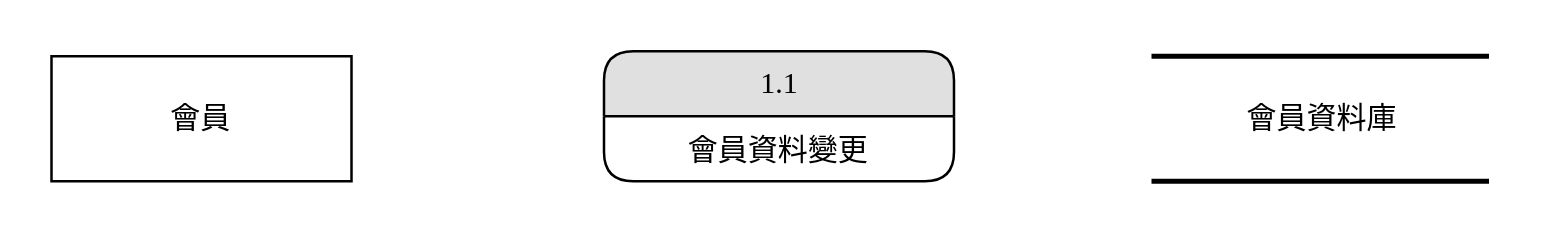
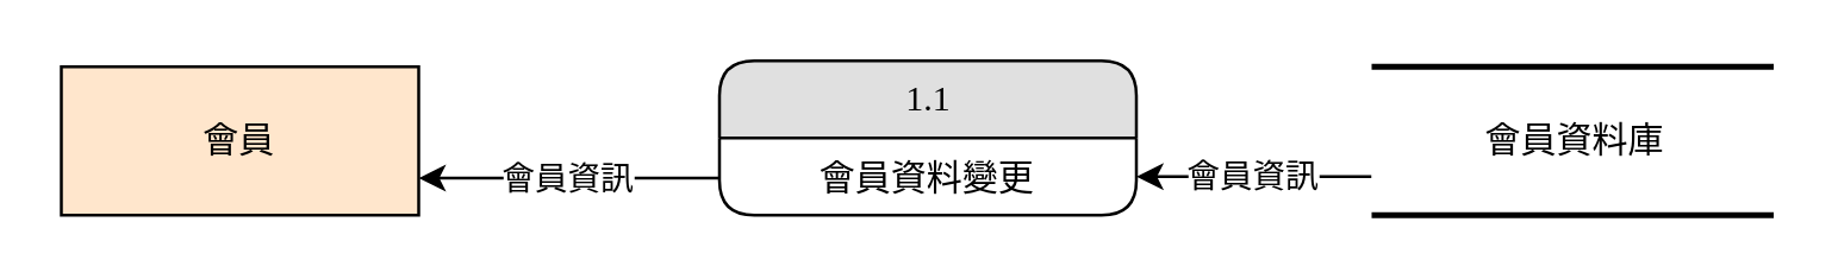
  <mxCell id="0" />
  <mxCell id="1" parent="0" />
+ <mxCell id="2" value="會員資訊" style="edgeStyle=orthogonalEdgeStyle;rounded=0;orthogonalLoop=1;jettySize=auto;html=1;entryX=1;entryY=0.5;entryDx=0;entryDy=0;" parent="1" source="3" target="7" edge="1"><mxGeometry relative="1" as="geometry"><Array as="points"><mxPoint x="461" y="59" /><mxPoint x="461" y="59" /></Array></mxGeometry></mxCell>
  <mxCell id="3" value="會員資料庫" style="html=1;rounded=0;shadow=0;comic=0;labelBackgroundColor=none;strokeWidth=2;fontFamily=Verdana;fontSize=12;align=center;shape=mxgraph.ios7ui.horLines;" parent="1" vertex="1"><mxGeometry x="460" y="22" width="135" height="50" as="geometry" /></mxCell>
- <mxCell id="4" value="會員" style="whiteSpace=wrap;html=1;rounded=0;shadow=0;comic=0;labelBackgroundColor=none;strokeWidth=1;fontFamily=Verdana;fontSize=12;align=center;" parent="1" vertex="1"><mxGeometry x="20" y="22" width="120" height="50" as="geometry" /></mxCell>
+ <mxCell id="4" value="會員" style="whiteSpace=wrap;html=1;rounded=0;shadow=0;comic=0;labelBackgroundColor=none;strokeWidth=1;fontFamily=Verdana;fontSize=12;align=center;fillColor=#ffe6cc;" parent="1" vertex="1"><mxGeometry x="20" y="22" width="120" height="50" as="geometry" /></mxCell>
+ <mxCell id="5" value="會員資訊" style="edgeStyle=orthogonalEdgeStyle;rounded=0;orthogonalLoop=1;jettySize=auto;html=1;entryX=1;entryY=0.75;entryDx=0;entryDy=0;" parent="1" source="7" target="4" edge="1"><mxGeometry relative="1" as="geometry"><Array as="points"><mxPoint x="141" y="60" /><mxPoint x="141" y="60" /></Array></mxGeometry></mxCell>
  <mxCell id="6" value="1.1" style="swimlane;html=1;fontStyle=0;childLayout=stackLayout;horizontal=1;startSize=26;fillColor=#e0e0e0;horizontalStack=0;resizeParent=1;resizeLast=0;collapsible=1;marginBottom=0;swimlaneFillColor=#ffffff;align=center;rounded=1;shadow=0;comic=0;labelBackgroundColor=none;strokeWidth=1;fontFamily=Verdana;fontSize=12" parent="1" vertex="1"><mxGeometry x="241" y="20" width="140" height="52" as="geometry" /></mxCell>
  <mxCell id="7" value="會員資料變更" style="text;html=1;strokeColor=none;fillColor=none;spacingLeft=4;spacingRight=4;whiteSpace=wrap;overflow=hidden;rotatable=0;points=[[0,0.5],[1,0.5]];portConstraint=eastwest;align=center;" parent="6" vertex="1"><mxGeometry y="26" width="140" height="26" as="geometry" /></mxCell>
